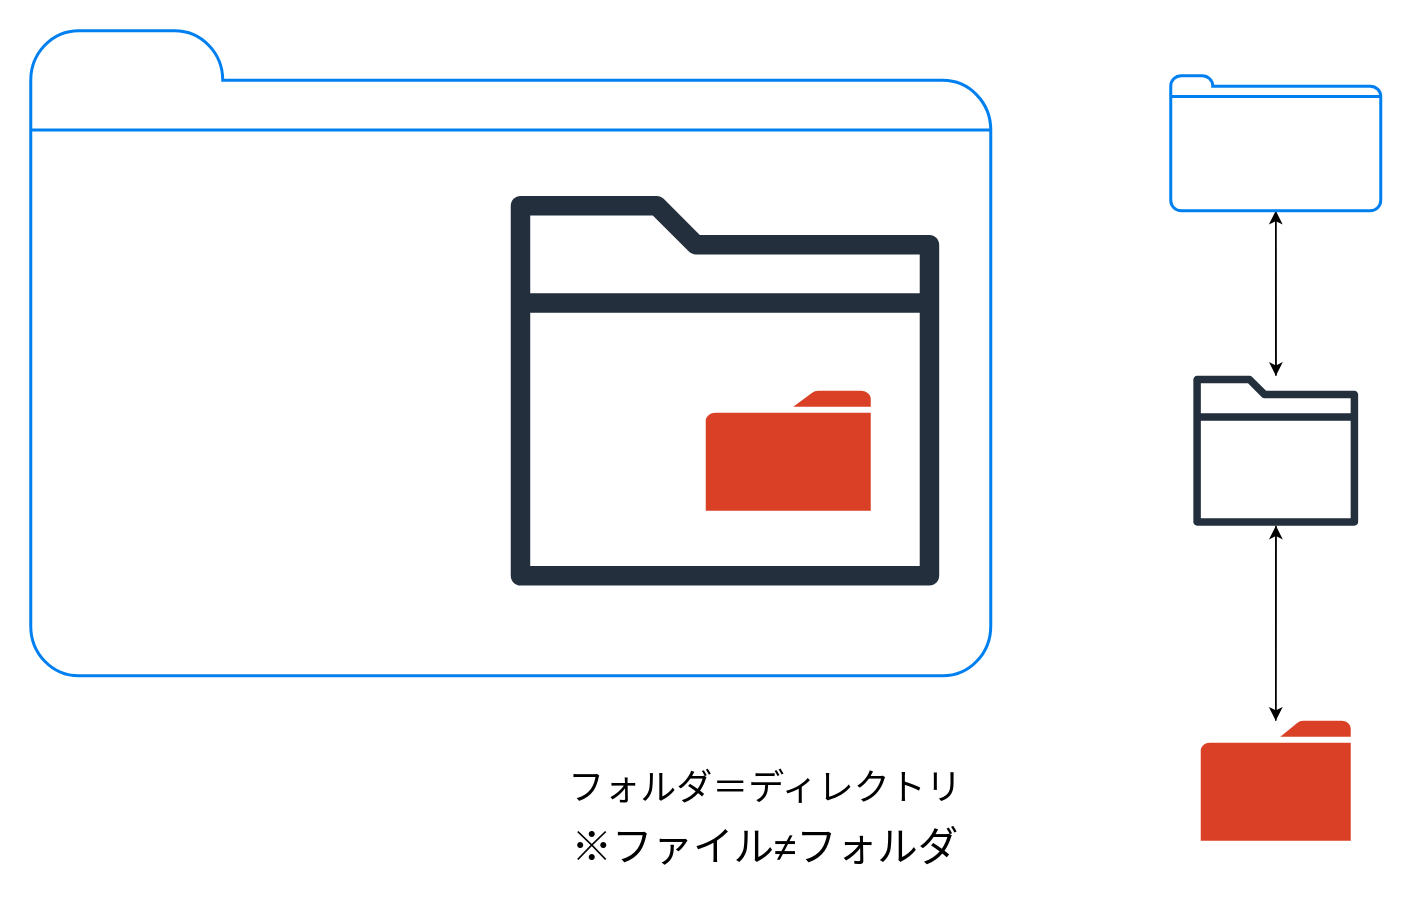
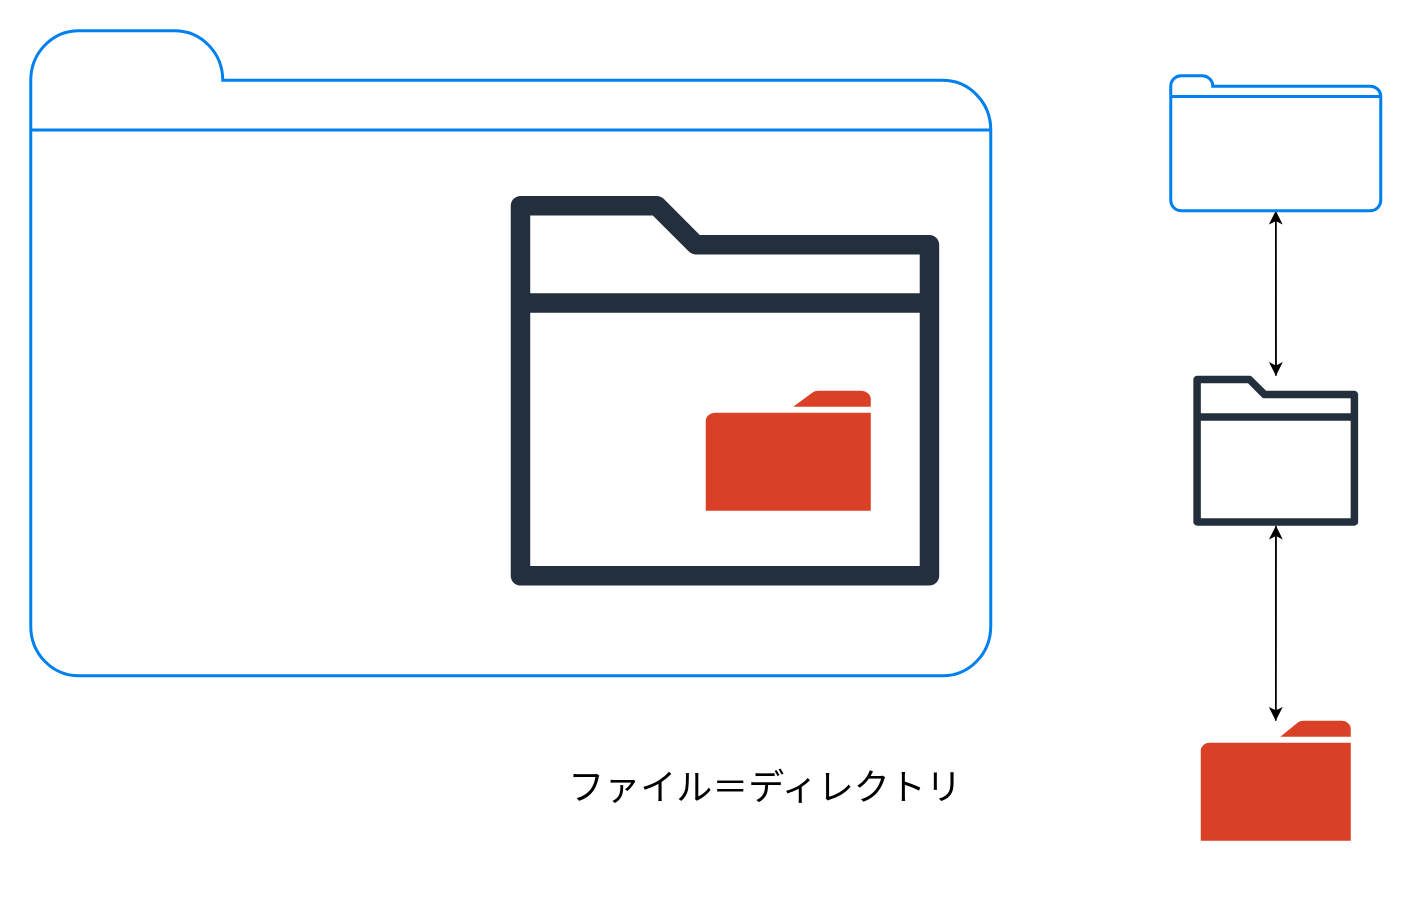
  <mxCell id="0" />
  <mxCell id="1" parent="0" />
  <mxCell id="2" value="" style="html=1;verticalLabelPosition=bottom;align=center;labelBackgroundColor=#ffffff;verticalAlign=top;strokeWidth=2;strokeColor=#0080F0;shadow=0;dashed=0;shape=mxgraph.ios7.icons.folder;" parent="1" vertex="1"><mxGeometry x="20" y="20" width="640" height="430" as="geometry" /></mxCell>
  <mxCell id="3" value="" style="sketch=0;outlineConnect=0;fontColor=#232F3E;gradientColor=none;fillColor=#232F3D;strokeColor=none;dashed=0;verticalLabelPosition=bottom;verticalAlign=top;align=center;html=1;fontSize=12;fontStyle=0;aspect=fixed;pointerEvents=1;shape=mxgraph.aws4.folder;" parent="1" vertex="1"><mxGeometry x="340" y="130" width="285.63" height="260" as="geometry" /></mxCell>
  <mxCell id="4" style="edgeStyle=orthogonalEdgeStyle;rounded=0;orthogonalLoop=1;jettySize=auto;html=1;" parent="1" source="6" target="12" edge="1"><mxGeometry relative="1" as="geometry" /></mxCell>
  <mxCell id="5" style="edgeStyle=orthogonalEdgeStyle;rounded=0;orthogonalLoop=1;jettySize=auto;html=1;" parent="1" source="6" edge="1"><mxGeometry relative="1" as="geometry"><mxPoint x="850" y="140" as="targetPoint" /></mxGeometry></mxCell>
  <mxCell id="6" value="" style="sketch=0;outlineConnect=0;fontColor=#232F3E;gradientColor=none;fillColor=#232F3D;strokeColor=none;dashed=0;verticalLabelPosition=bottom;verticalAlign=top;align=center;html=1;fontSize=12;fontStyle=0;aspect=fixed;pointerEvents=1;shape=mxgraph.aws4.folder;" parent="1" vertex="1"><mxGeometry x="795.07" y="250" width="109.86" height="100" as="geometry" /></mxCell>
  <mxCell id="7" style="edgeStyle=orthogonalEdgeStyle;rounded=0;orthogonalLoop=1;jettySize=auto;html=1;" parent="1" source="8" target="6" edge="1"><mxGeometry relative="1" as="geometry" /></mxCell>
  <mxCell id="8" value="" style="html=1;verticalLabelPosition=bottom;align=center;labelBackgroundColor=#ffffff;verticalAlign=top;strokeWidth=2;strokeColor=#0080F0;shadow=0;dashed=0;shape=mxgraph.ios7.icons.folder;" parent="1" vertex="1"><mxGeometry x="780" y="50" width="140" height="90" as="geometry" /></mxCell>
- <mxCell id="9" value="&lt;font style=&quot;font-size: 24px;&quot;&gt;フォルダ＝ディレクトリ&lt;/font&gt;" style="text;html=1;strokeColor=none;fillColor=none;align=center;verticalAlign=middle;whiteSpace=wrap;rounded=0;" parent="1" vertex="1"><mxGeometry x="330" y="510" width="360" height="30" as="geometry" /></mxCell>
+ <mxCell id="9" value="&lt;font style=&quot;font-size: 24px;&quot;&gt;ファイル＝ディレクトリ&lt;/font&gt;" style="text;html=1;strokeColor=none;fillColor=none;align=center;verticalAlign=middle;whiteSpace=wrap;rounded=0;" parent="1" vertex="1"><mxGeometry x="330" y="510" width="360" height="30" as="geometry" /></mxCell>
  <mxCell id="10" value="" style="sketch=0;pointerEvents=1;shadow=0;dashed=0;html=1;strokeColor=none;labelPosition=center;verticalLabelPosition=bottom;verticalAlign=top;outlineConnect=0;align=center;shape=mxgraph.office.concepts.folder;fillColor=#DA4026;" parent="1" vertex="1"><mxGeometry x="470" y="260" width="110" height="80" as="geometry" /></mxCell>
  <mxCell id="11" style="edgeStyle=orthogonalEdgeStyle;rounded=0;orthogonalLoop=1;jettySize=auto;html=1;" parent="1" source="12" target="6" edge="1"><mxGeometry relative="1" as="geometry" /></mxCell>
  <mxCell id="12" value="" style="sketch=0;pointerEvents=1;shadow=0;dashed=0;html=1;strokeColor=none;labelPosition=center;verticalLabelPosition=bottom;verticalAlign=top;outlineConnect=0;align=center;shape=mxgraph.office.concepts.folder;fillColor=#DA4026;" parent="1" vertex="1"><mxGeometry x="800" y="480" width="100" height="80" as="geometry" /></mxCell>
- <mxCell id="13" value="&lt;font style=&quot;font-size: 27px;&quot;&gt;※ファイル≠フォルダ&lt;/font&gt;" style="text;html=1;align=center;verticalAlign=middle;whiteSpace=wrap;rounded=0;" vertex="1" parent="1"><mxGeometry x="375" y="550" width="270" height="30" as="geometry" /></mxCell>
